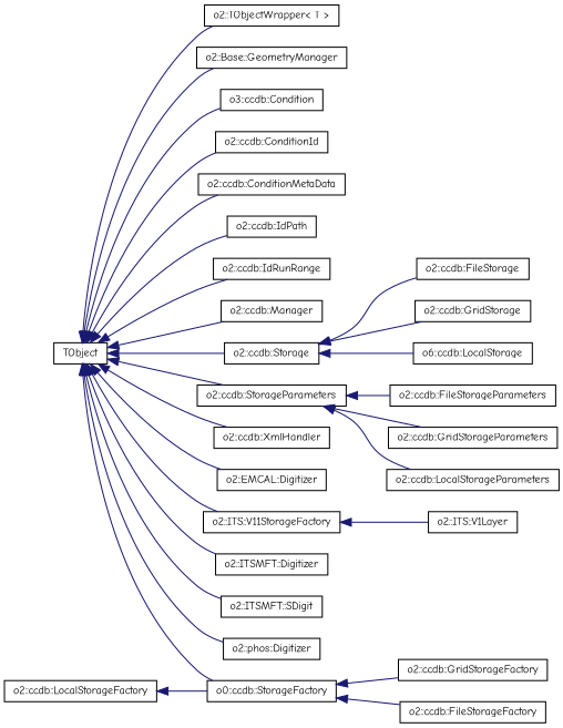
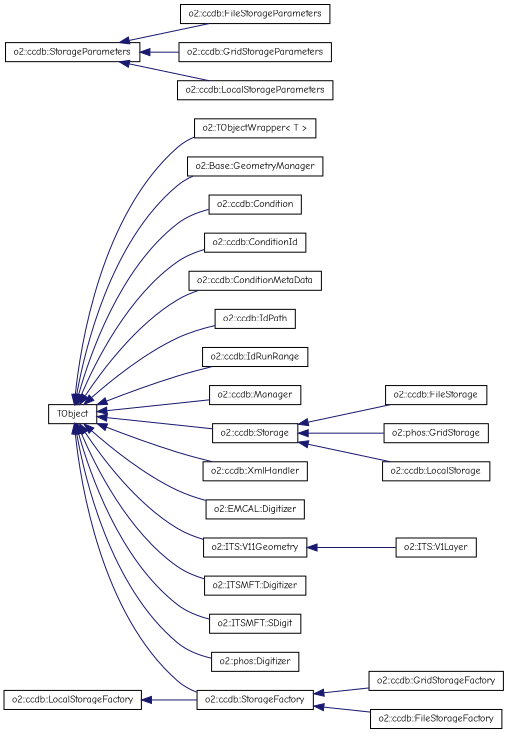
  digraph {
    fontname="Comic Neue"
    rankdir=LR
    node [color=black fontname="Comic Neue" fontsize=10 shape=record]
    edge [color=midnightblue dir=back fontname="Comic Neue" fontsize=10 labelfontname=Helvetica labelfontsize=10 style=solid]
    n1 [height=0.2 label=TObject width=0.4]
    n2 [height=0.2 label="o2::Base::GeometryManager" width=0.4]
-   n3 [height=0.2 label="o3::ccdb::Condition" width=0.4]
+   n3 [height=0.2 label="o2::ccdb::Condition" width=0.4]
    n4 [height=0.2 label="o2::ccdb::ConditionId" width=0.4]
    n5 [height=0.2 label="o2::ccdb::ConditionMetaData" width=0.4]
    n6 [height=0.2 label="o2::ccdb::IdPath" width=0.4]
    n7 [height=0.2 label="o2::ccdb::IdRunRange" width=0.4]
    n8 [height=0.2 label="o2::ccdb::Manager" width=0.4]
    n9 [height=0.2 label="o2::ccdb::Storage" width=0.4]
-   n10 [height=0.2 label="o0::ccdb::StorageFactory" width=0.4]
+   n10 [height=0.2 label="o2::ccdb::StorageFactory" width=0.4]
    n11 [height=0.2 label="o2::ccdb::StorageParameters" width=0.4]
    n12 [height=0.2 label="o2::ccdb::XmlHandler" width=0.4]
    n13 [height=0.2 label="o2::EMCAL::Digitizer" width=0.4]
-   n14 [height=0.2 label="o2::ITS::V11StorageFactory" width=0.4]
+   n14 [height=0.2 label="o2::ITS::V11Geometry" width=0.4]
    n15 [height=0.2 label="o2::ITSMFT::Digitizer" width=0.4]
    n16 [height=0.2 label="o2::ITSMFT::SDigit" width=0.4]
    n17 [height=0.2 label="o2::phos::Digitizer" width=0.4]
    n18 [height=0.2 label="o2::TObjectWrapper\< T \>" width=0.4]
    n19 [height=0.2 label="o2::ccdb::FileStorage" width=0.4]
-   n20 [height=0.2 label="o2::ccdb::GridStorage" width=0.4]
-   n21 [height=0.2 label="o6::ccdb::LocalStorage" width=0.4]
+   n20 [height=0.2 label="o2::phos::GridStorage" width=0.4]
+   n21 [height=0.2 label="o2::ccdb::LocalStorage" width=0.4]
    n22 [height=0.2 label="o2::ccdb::FileStorageFactory" width=0.4]
    n23 [height=0.2 label="o2::ccdb::GridStorageFactory" width=0.4]
    n24 [height=0.2 label="o2::ccdb::FileStorageParameters" width=0.4]
    n25 [height=0.2 label="o2::ccdb::GridStorageParameters" width=0.4]
    n26 [height=0.2 label="o2::ccdb::LocalStorageParameters" width=0.4]
    n27 [height=0.2 label="o2::ITS::V1Layer" width=0.4]
    n28 [height=0.2 label="o2::ccdb::LocalStorageFactory" width=0.4]
    n1 -> n2
    n1 -> n3
    n1 -> n4
    n1 -> n5
    n1 -> n6
    n1 -> n7
    n1 -> n8
    n1 -> n9
    n1 -> n10
-   n1 -> n11
    n1 -> n12
    n1 -> n13
    n1 -> n14
    n1 -> n15
    n1 -> n16
    n1 -> n17
    n1 -> n18
    n9 -> n19
    n9 -> n20
    n9 -> n21
    n10 -> n22
    n10 -> n23
    n11 -> n24
    n11 -> n25
    n11 -> n26
    n14 -> n27
    n28 -> n10
  }
